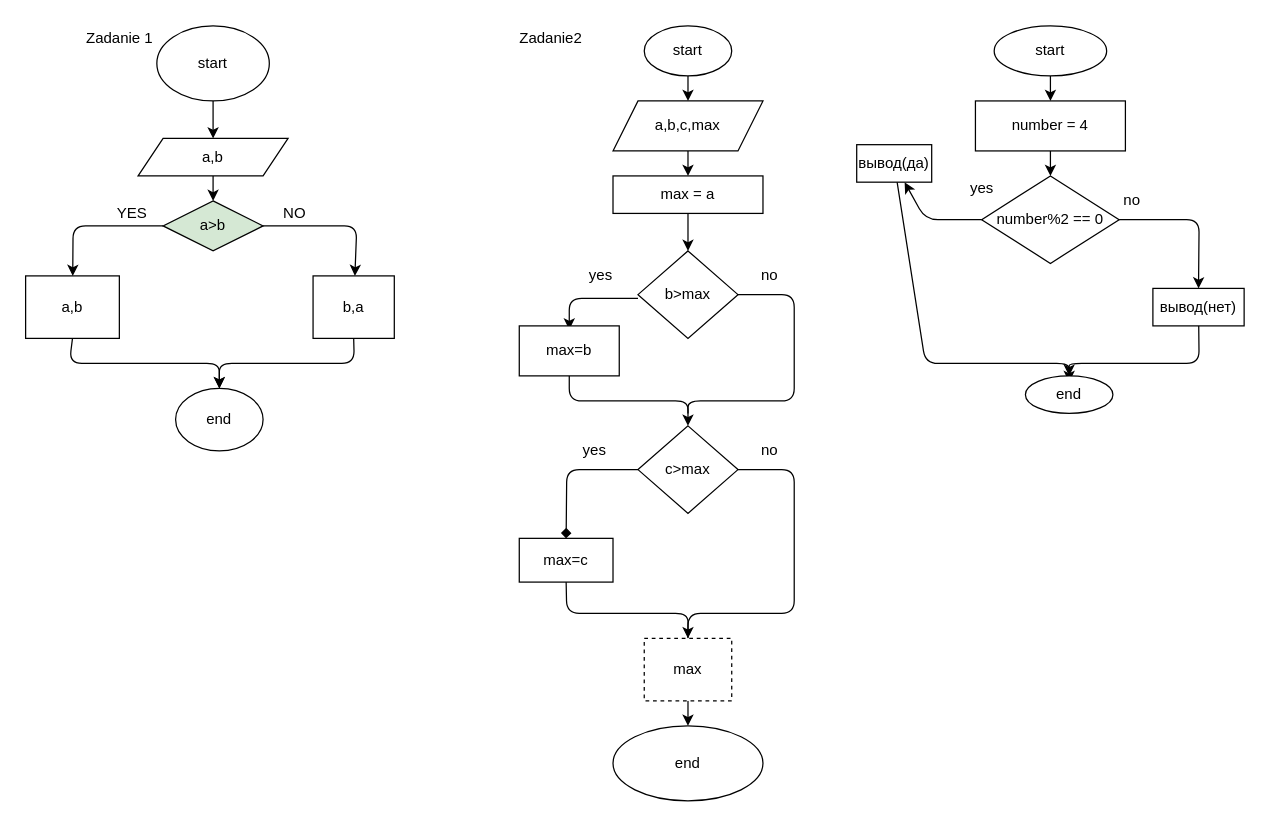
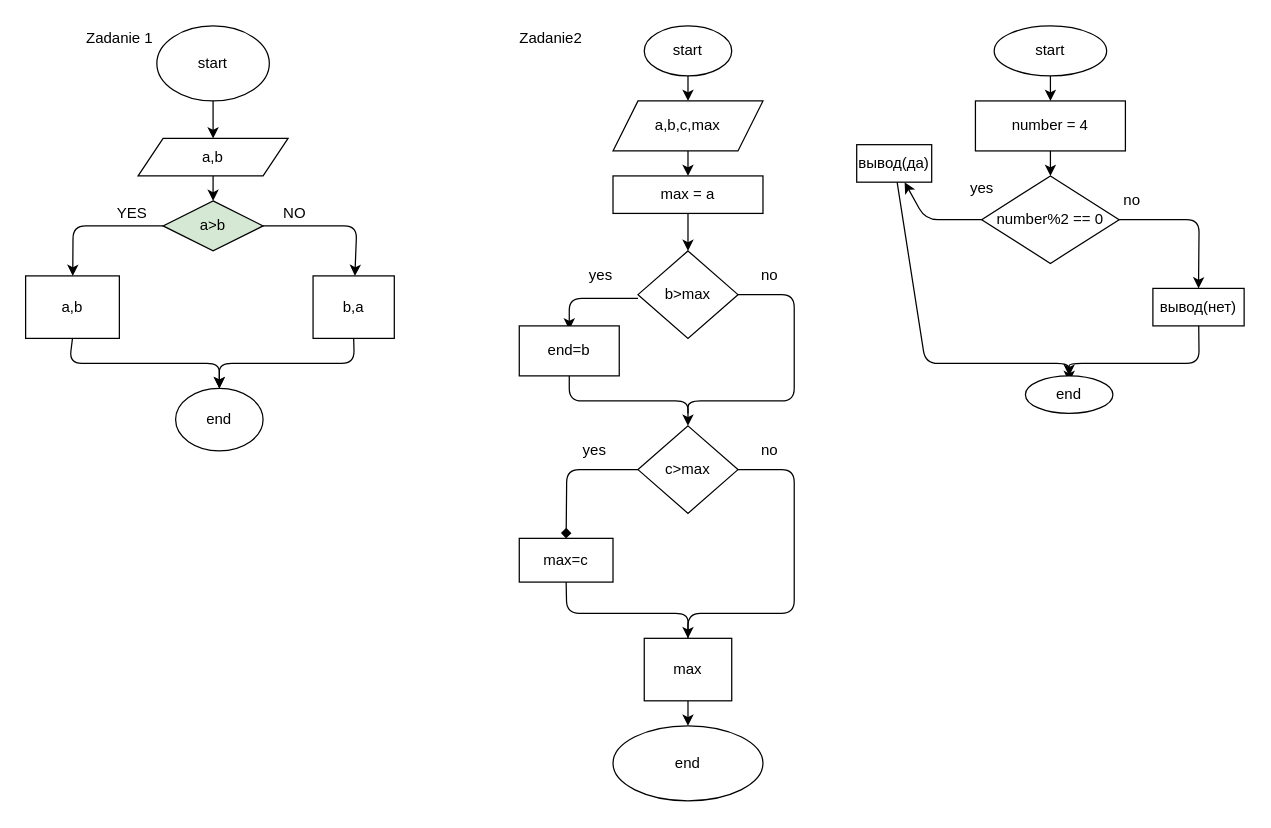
  <mxCell id="0" />
  <mxCell id="1" parent="0" />
  <mxCell id="2" value="" style="edgeStyle=none;html=1;" edge="1" parent="1" source="3" target="5"><mxGeometry relative="1" as="geometry" /></mxCell>
  <mxCell id="3" value="start" style="ellipse;whiteSpace=wrap;html=1;" vertex="1" parent="1"><mxGeometry x="125" width="90" height="60" as="geometry" y="20" /></mxCell>
  <mxCell id="4" value="" style="edgeStyle=none;html=1;" edge="1" parent="1" source="5" target="8"><mxGeometry relative="1" as="geometry" /></mxCell>
  <mxCell id="5" value="a,b" style="shape=parallelogram;perimeter=parallelogramPerimeter;whiteSpace=wrap;html=1;fixedSize=1;" vertex="1" parent="1"><mxGeometry x="110" y="110" width="120" height="30" as="geometry" /></mxCell>
  <mxCell id="6" value="" style="edgeStyle=none;html=1;" edge="1" parent="1" source="8" target="10"><mxGeometry relative="1" as="geometry"><Array as="points"><mxPoint x="58" y="180" /></Array></mxGeometry></mxCell>
  <mxCell id="7" value="" style="edgeStyle=none;html=1;" edge="1" parent="1" source="8" target="12"><mxGeometry relative="1" as="geometry"><Array as="points"><mxPoint x="285" y="180" /></Array></mxGeometry></mxCell>
  <mxCell id="8" value="a&amp;gt;b" style="rhombus;whiteSpace=wrap;html=1;fillColor=#d5e8d4;" vertex="1" parent="1"><mxGeometry x="130" y="160" width="80" height="40" as="geometry" /></mxCell>
  <mxCell id="9" value="" style="edgeStyle=none;html=1;exitX=0.5;exitY=1;exitDx=0;exitDy=0;" edge="1" parent="1" source="10" target="14"><mxGeometry relative="1" as="geometry"><Array as="points"><mxPoint x="55" y="290" /><mxPoint x="175" y="290" /></Array></mxGeometry></mxCell>
  <mxCell id="10" value="a,b" style="whiteSpace=wrap;html=1;" vertex="1" parent="1"><mxGeometry x="20" y="220" width="75" height="50" as="geometry" /></mxCell>
  <mxCell id="11" value="YES" style="text;html=1;align=center;verticalAlign=middle;resizable=0;points=[];autosize=1;strokeColor=none;fillColor=none;" vertex="1" parent="1"><mxGeometry x="85" y="160" width="40" height="20" as="geometry" /></mxCell>
  <mxCell id="12" value="b,a" style="whiteSpace=wrap;html=1;" vertex="1" parent="1"><mxGeometry x="250" y="220" width="65" height="50" as="geometry" /></mxCell>
  <mxCell id="13" value="NO" style="text;html=1;align=center;verticalAlign=middle;resizable=0;points=[];autosize=1;strokeColor=none;fillColor=none;" vertex="1" parent="1"><mxGeometry x="220" y="160" width="30" height="20" as="geometry" /></mxCell>
  <mxCell id="14" value="end" style="ellipse;whiteSpace=wrap;html=1;" vertex="1" parent="1"><mxGeometry x="140" y="310" width="70" height="50" as="geometry" /></mxCell>
  <mxCell id="15" value="" style="edgeStyle=none;html=1;exitX=0.5;exitY=1;exitDx=0;exitDy=0;entryX=0.5;entryY=0;entryDx=0;entryDy=0;" edge="1" parent="1" source="12" target="14"><mxGeometry relative="1" as="geometry"><mxPoint x="67.5" y="280" as="sourcePoint" /><mxPoint x="185" y="320" as="targetPoint" /><Array as="points"><mxPoint x="283" y="290" /><mxPoint x="175" y="290" /></Array></mxGeometry></mxCell>
  <mxCell id="16" value="Zadanie 1" style="text;html=1;align=center;verticalAlign=middle;resizable=0;points=[];autosize=1;strokeColor=none;fillColor=none;" vertex="1" parent="1"><mxGeometry x="60" width="70" height="20" as="geometry" y="20" /></mxCell>
  <mxCell id="17" value="Zadanie2&lt;br&gt;" style="text;html=1;align=center;verticalAlign=middle;resizable=0;points=[];autosize=1;strokeColor=none;fillColor=none;" vertex="1" parent="1"><mxGeometry x="405" width="70" height="20" as="geometry" y="20" /></mxCell>
  <mxCell id="18" value="" style="edgeStyle=none;html=1;" edge="1" parent="1" source="19" target="21"><mxGeometry relative="1" as="geometry" /></mxCell>
  <mxCell id="19" value="start" style="ellipse;whiteSpace=wrap;html=1;" vertex="1" parent="1"><mxGeometry x="515" width="70" height="40" as="geometry" y="20" /></mxCell>
  <mxCell id="20" value="" style="edgeStyle=none;html=1;" edge="1" parent="1" source="21" target="23"><mxGeometry relative="1" as="geometry" /></mxCell>
  <mxCell id="21" value="a,b,c,max" style="shape=parallelogram;perimeter=parallelogramPerimeter;whiteSpace=wrap;html=1;fixedSize=1;" vertex="1" parent="1"><mxGeometry x="490" y="80" width="120" height="40" as="geometry" /></mxCell>
  <mxCell id="22" value="" style="edgeStyle=none;html=1;" edge="1" parent="1" source="23" target="25"><mxGeometry relative="1" as="geometry" /></mxCell>
  <mxCell id="23" value="max = a" style="whiteSpace=wrap;html=1;" vertex="1" parent="1"><mxGeometry x="490" y="140" width="120" height="30" as="geometry" /></mxCell>
  <mxCell id="24" value="" style="edgeStyle=none;html=1;exitX=0;exitY=0.5;exitDx=0;exitDy=0;entryX=0.5;entryY=0;entryDx=0;entryDy=0;" edge="1" parent="1"><mxGeometry relative="1" as="geometry"><mxPoint x="510" y="238" as="sourcePoint" /><mxPoint x="455" y="263" as="targetPoint" /><Array as="points"><mxPoint x="455" y="238" /></Array></mxGeometry></mxCell>
  <mxCell id="25" value="b&amp;gt;max" style="rhombus;whiteSpace=wrap;html=1;" vertex="1" parent="1"><mxGeometry x="510" y="200" width="80" height="70" as="geometry" /></mxCell>
  <mxCell id="26" value="" style="edgeStyle=none;html=1;exitX=0.5;exitY=1;exitDx=0;exitDy=0;entryX=0.5;entryY=0;entryDx=0;entryDy=0;" edge="1" parent="1" source="27" target="30"><mxGeometry relative="1" as="geometry"><Array as="points"><mxPoint x="455" y="320" /><mxPoint x="550" y="320" /></Array></mxGeometry></mxCell>
- <mxCell id="27" value="max=b" style="whiteSpace=wrap;html=1;" vertex="1" parent="1"><mxGeometry x="415" y="260" width="80" height="40" as="geometry" /></mxCell>
+ <mxCell id="27" value="end=b" style="whiteSpace=wrap;html=1;" vertex="1" parent="1"><mxGeometry x="415" y="260" width="80" height="40" as="geometry" /></mxCell>
  <mxCell id="28" value="yes" style="text;html=1;align=center;verticalAlign=middle;resizable=0;points=[];autosize=1;strokeColor=none;fillColor=none;" vertex="1" parent="1"><mxGeometry x="465" y="210" width="30" height="20" as="geometry" /></mxCell>
  <mxCell id="29" value="" style="edgeStyle=none;html=1;entryX=0.5;entryY=1;entryDx=0;entryDy=0;exitX=0;exitY=0.5;exitDx=0;exitDy=0;endArrow=diamond;" edge="1" parent="1" source="30" target="34"><mxGeometry relative="1" as="geometry"><Array as="points"><mxPoint x="453" y="375" /></Array></mxGeometry></mxCell>
  <mxCell id="30" value="c&amp;gt;max" style="rhombus;whiteSpace=wrap;html=1;" vertex="1" parent="1"><mxGeometry x="510" y="340" width="80" height="70" as="geometry" /></mxCell>
  <mxCell id="31" value="" style="endArrow=none;html=1;entryX=1;entryY=0.5;entryDx=0;entryDy=0;" edge="1" parent="1" target="25"><mxGeometry width="50" height="50" relative="1" as="geometry"><mxPoint x="550" y="330" as="sourcePoint" /><mxPoint x="415" y="290" as="targetPoint" /><Array as="points"><mxPoint x="550" y="320" /><mxPoint x="635" y="320" /><mxPoint x="635" y="235" /></Array></mxGeometry></mxCell>
  <mxCell id="32" value="no" style="text;html=1;align=center;verticalAlign=middle;resizable=0;points=[];autosize=1;strokeColor=none;fillColor=none;" vertex="1" parent="1"><mxGeometry x="600" y="210" width="30" height="20" as="geometry" /></mxCell>
  <mxCell id="33" value="" style="edgeStyle=none;html=1;exitX=0.5;exitY=0;exitDx=0;exitDy=0;entryX=0.5;entryY=0;entryDx=0;entryDy=0;" edge="1" parent="1" source="34" target="38"><mxGeometry relative="1" as="geometry"><Array as="points"><mxPoint x="453" y="490" /><mxPoint x="550" y="490" /></Array></mxGeometry></mxCell>
  <mxCell id="34" value="max=c" style="whiteSpace=wrap;html=1;direction=west;" vertex="1" parent="1"><mxGeometry x="415" y="430" width="75" height="35" as="geometry" /></mxCell>
  <mxCell id="35" value="yes" style="text;html=1;align=center;verticalAlign=middle;resizable=0;points=[];autosize=1;strokeColor=none;fillColor=none;" vertex="1" parent="1"><mxGeometry x="460" y="350" width="30" height="20" as="geometry" /></mxCell>
  <mxCell id="36" value="" style="endArrow=none;html=1;entryX=1;entryY=0.5;entryDx=0;entryDy=0;exitX=0.5;exitY=0;exitDx=0;exitDy=0;" edge="1" parent="1" source="38" target="30"><mxGeometry width="50" height="50" relative="1" as="geometry"><mxPoint x="635" y="490" as="sourcePoint" /><mxPoint x="415" y="410" as="targetPoint" /><Array as="points"><mxPoint x="550" y="490" /><mxPoint x="635" y="490" /><mxPoint x="635" y="375" /></Array></mxGeometry></mxCell>
  <mxCell id="37" value="" style="edgeStyle=none;html=1;" edge="1" parent="1" source="38" target="39"><mxGeometry relative="1" as="geometry" /></mxCell>
- <mxCell id="38" value="max" style="whiteSpace=wrap;html=1;dashed=1;" vertex="1" parent="1"><mxGeometry x="515" y="510" width="70" height="50" as="geometry" /></mxCell>
+ <mxCell id="38" value="max" style="whiteSpace=wrap;html=1;" vertex="1" parent="1"><mxGeometry x="515" y="510" width="70" height="50" as="geometry" /></mxCell>
  <mxCell id="39" value="end" style="ellipse;whiteSpace=wrap;html=1;" vertex="1" parent="1"><mxGeometry x="490" y="580" width="120" height="60" as="geometry" /></mxCell>
  <mxCell id="40" value="no" style="text;html=1;align=center;verticalAlign=middle;resizable=0;points=[];autosize=1;strokeColor=none;fillColor=none;" vertex="1" parent="1"><mxGeometry x="600" y="350" width="30" height="20" as="geometry" /></mxCell>
  <mxCell id="41" value="" style="edgeStyle=none;html=1;" edge="1" parent="1" source="42" target="44"><mxGeometry relative="1" as="geometry" /></mxCell>
  <mxCell id="42" value="start" style="ellipse;whiteSpace=wrap;html=1;" vertex="1" parent="1"><mxGeometry x="795" width="90" height="40" as="geometry" y="20" /></mxCell>
  <mxCell id="43" value="" style="edgeStyle=none;html=1;" edge="1" parent="1" source="44" target="47"><mxGeometry relative="1" as="geometry" /></mxCell>
  <mxCell id="44" value="number = 4" style="whiteSpace=wrap;html=1;" vertex="1" parent="1"><mxGeometry x="780" y="80" width="120" height="40" as="geometry" /></mxCell>
  <mxCell id="45" value="" style="edgeStyle=none;html=1;exitX=0;exitY=0.5;exitDx=0;exitDy=0;" edge="1" parent="1" source="47" target="49"><mxGeometry relative="1" as="geometry"><Array as="points"><mxPoint x="740" y="175" /></Array></mxGeometry></mxCell>
  <mxCell id="46" value="" style="edgeStyle=none;html=1;entryX=0.5;entryY=0;entryDx=0;entryDy=0;exitX=1;exitY=0.5;exitDx=0;exitDy=0;" edge="1" parent="1" source="47" target="51"><mxGeometry relative="1" as="geometry"><mxPoint x="925" y="175" as="targetPoint" /><Array as="points"><mxPoint x="959" y="175" /></Array></mxGeometry></mxCell>
  <mxCell id="47" value="number%2 == 0" style="rhombus;whiteSpace=wrap;html=1;" vertex="1" parent="1"><mxGeometry x="785" y="140" width="110" height="70" as="geometry" /></mxCell>
  <mxCell id="48" value="" style="edgeStyle=none;html=1;" edge="1" parent="1" source="49"><mxGeometry relative="1" as="geometry"><mxPoint x="855" y="305" as="targetPoint" /><Array as="points"><mxPoint x="740" y="290" /><mxPoint x="855" y="290" /></Array></mxGeometry></mxCell>
  <mxCell id="49" value="вывод(да)" style="whiteSpace=wrap;html=1;" vertex="1" parent="1"><mxGeometry x="685" y="115" width="60" height="30" as="geometry" /></mxCell>
  <mxCell id="50" value="" style="edgeStyle=none;html=1;" edge="1" parent="1" source="51" target="54"><mxGeometry relative="1" as="geometry"><Array as="points"><mxPoint x="959" y="290" /><mxPoint x="855" y="290" /></Array></mxGeometry></mxCell>
  <mxCell id="51" value="вывод(нет)" style="whiteSpace=wrap;html=1;" vertex="1" parent="1"><mxGeometry x="922" y="230" width="73" height="30" as="geometry" /></mxCell>
  <mxCell id="52" value="yes" style="text;html=1;align=center;verticalAlign=middle;resizable=0;points=[];autosize=1;strokeColor=none;fillColor=none;" vertex="1" parent="1"><mxGeometry x="770" y="140" width="30" height="20" as="geometry" /></mxCell>
  <mxCell id="53" value="no" style="text;html=1;align=center;verticalAlign=middle;resizable=0;points=[];autosize=1;strokeColor=none;fillColor=none;" vertex="1" parent="1"><mxGeometry x="890" y="150" width="30" height="20" as="geometry" /></mxCell>
  <mxCell id="54" value="end" style="ellipse;whiteSpace=wrap;html=1;" vertex="1" parent="1"><mxGeometry x="820" y="300" width="70" height="30" as="geometry" /></mxCell>
